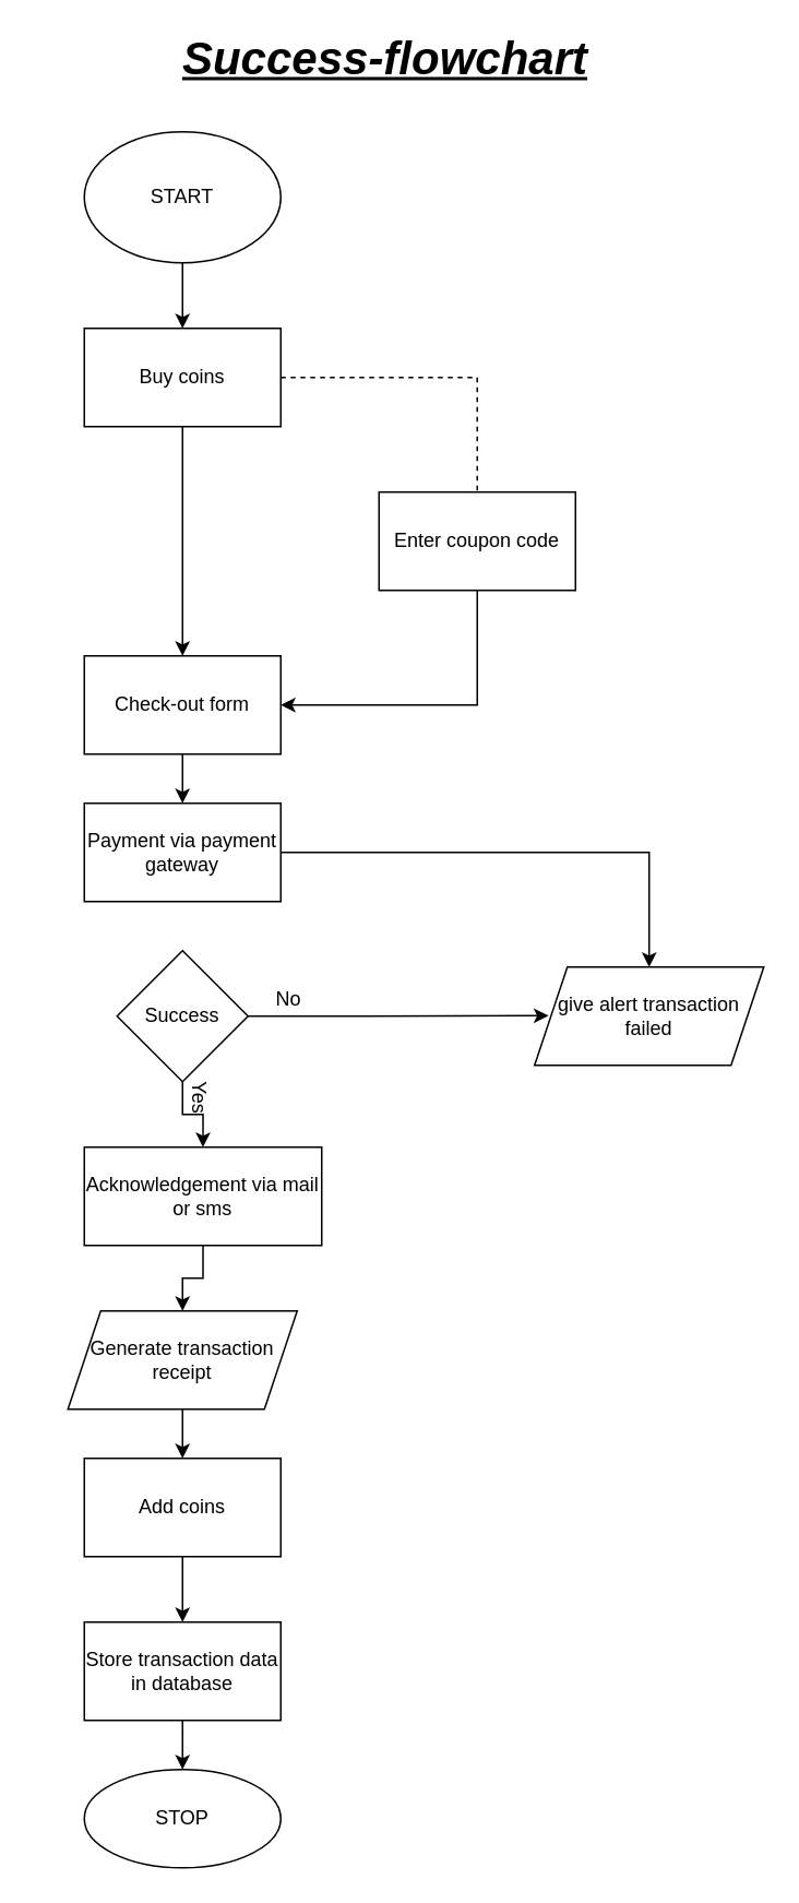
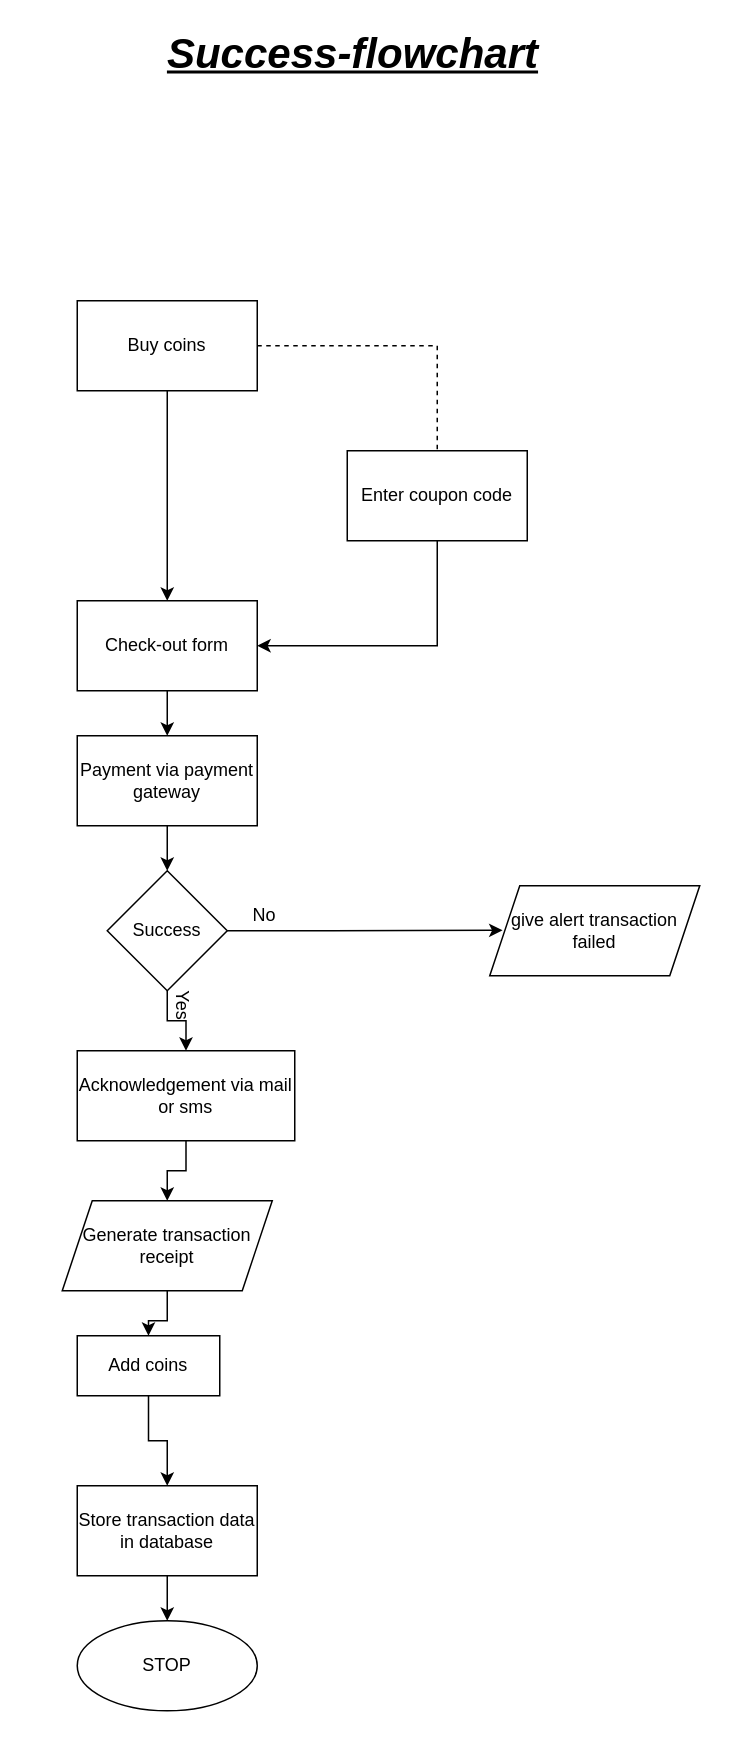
  <mxCell id="0" />
  <mxCell id="1" parent="0" />
- <mxCell id="2" value="" style="edgeStyle=orthogonalEdgeStyle;rounded=0;orthogonalLoop=1;jettySize=auto;html=1;" edge="1" parent="1" source="3" target="5"><mxGeometry relative="1" as="geometry" /></mxCell>
- <mxCell id="3" value="START" style="ellipse;whiteSpace=wrap;html=1;" vertex="1" parent="1"><mxGeometry x="51" y="80" width="120" height="80" as="geometry" /></mxCell>
  <mxCell id="4" style="edgeStyle=orthogonalEdgeStyle;rounded=0;orthogonalLoop=1;jettySize=auto;html=1;entryX=0.5;entryY=0;entryDx=0;entryDy=0;" edge="1" parent="1" source="5" target="9"><mxGeometry relative="1" as="geometry" /></mxCell>
  <mxCell id="5" value="Buy coins" style="whiteSpace=wrap;html=1;" vertex="1" parent="1"><mxGeometry x="51" y="200" width="120" height="60" as="geometry" /></mxCell>
  <mxCell id="6" style="edgeStyle=orthogonalEdgeStyle;rounded=0;orthogonalLoop=1;jettySize=auto;html=1;entryX=1;entryY=0.5;entryDx=0;entryDy=0;" edge="1" parent="1" source="7" target="9"><mxGeometry relative="1" as="geometry"><Array as="points"><mxPoint x="291" y="430" /></Array></mxGeometry></mxCell>
  <mxCell id="7" value="Enter coupon code" style="whiteSpace=wrap;html=1;" vertex="1" parent="1"><mxGeometry x="231" y="300" width="120" height="60" as="geometry" /></mxCell>
  <mxCell id="8" value="" style="edgeStyle=orthogonalEdgeStyle;rounded=0;orthogonalLoop=1;jettySize=auto;html=1;" edge="1" parent="1" source="9" target="11"><mxGeometry relative="1" as="geometry" /></mxCell>
  <mxCell id="9" value="Check-out form" style="whiteSpace=wrap;html=1;" vertex="1" parent="1"><mxGeometry x="51" y="400" width="120" height="60" as="geometry" /></mxCell>
- <mxCell id="10" value="" style="edgeStyle=orthogonalEdgeStyle;rounded=0;orthogonalLoop=1;jettySize=auto;html=1;" edge="1" parent="1" source="11" target="23"><mxGeometry relative="1" as="geometry" /></mxCell>
+ <mxCell id="10" value="" style="edgeStyle=orthogonalEdgeStyle;rounded=0;orthogonalLoop=1;jettySize=auto;html=1;" edge="1" parent="1" source="11" target="13"><mxGeometry relative="1" as="geometry" /></mxCell>
  <mxCell id="11" value="Payment via payment gateway" style="whiteSpace=wrap;html=1;" vertex="1" parent="1"><mxGeometry x="51" y="490" width="120" height="60" as="geometry" /></mxCell>
  <mxCell id="12" style="edgeStyle=orthogonalEdgeStyle;rounded=0;orthogonalLoop=1;jettySize=auto;html=1;entryX=0.5;entryY=0;entryDx=0;entryDy=0;" edge="1" parent="1" source="13" target="15"><mxGeometry relative="1" as="geometry" /></mxCell>
  <mxCell id="13" value="Success" style="rhombus;whiteSpace=wrap;html=1;" vertex="1" parent="1"><mxGeometry x="71" y="580" width="80" height="80" as="geometry" /></mxCell>
  <mxCell id="14" value="" style="edgeStyle=orthogonalEdgeStyle;rounded=0;orthogonalLoop=1;jettySize=auto;html=1;" edge="1" parent="1" source="15" target="24"><mxGeometry relative="1" as="geometry"><mxPoint x="221" y="760" as="targetPoint" /></mxGeometry></mxCell>
  <mxCell id="15" value="Acknowledgement via mail or sms" style="whiteSpace=wrap;html=1;" vertex="1" parent="1"><mxGeometry x="51" y="700" width="145" height="60" as="geometry" /></mxCell>
  <mxCell id="16" value="" style="edgeStyle=orthogonalEdgeStyle;rounded=0;orthogonalLoop=1;jettySize=auto;html=1;exitX=0.5;exitY=1;exitDx=0;exitDy=0;" edge="1" parent="1" source="24" target="18"><mxGeometry relative="1" as="geometry"><mxPoint x="111" y="860" as="sourcePoint" /></mxGeometry></mxCell>
  <mxCell id="17" value="" style="edgeStyle=orthogonalEdgeStyle;rounded=0;orthogonalLoop=1;jettySize=auto;html=1;" edge="1" parent="1" source="18" target="26"><mxGeometry relative="1" as="geometry" /></mxCell>
- <mxCell id="18" value="Add coins" style="whiteSpace=wrap;html=1;" vertex="1" parent="1"><mxGeometry x="51" y="890" width="120" height="60" as="geometry" /></mxCell>
+ <mxCell id="18" value="Add coins" style="whiteSpace=wrap;html=1;" vertex="1" parent="1"><mxGeometry x="51" y="890" width="95" height="40" as="geometry" /></mxCell>
  <mxCell id="19" value="Yes" style="text;html=1;strokeColor=none;fillColor=none;align=center;verticalAlign=middle;whiteSpace=wrap;rounded=0;rotation=90;" vertex="1" parent="1"><mxGeometry x="101" y="660" width="40" height="20" as="geometry" /></mxCell>
  <mxCell id="20" style="edgeStyle=orthogonalEdgeStyle;rounded=0;orthogonalLoop=1;jettySize=auto;html=1;exitX=0;exitY=1;exitDx=0;exitDy=0;entryX=0.061;entryY=0.495;entryDx=0;entryDy=0;entryPerimeter=0;" edge="1" parent="1" source="21" target="23"><mxGeometry relative="1" as="geometry"><Array as="points"><mxPoint x="221" y="620" /></Array></mxGeometry></mxCell>
  <mxCell id="21" value="No" style="text;html=1;strokeColor=none;fillColor=none;align=center;verticalAlign=middle;whiteSpace=wrap;rounded=0;" vertex="1" parent="1"><mxGeometry x="151" y="600" width="50" height="20" as="geometry" /></mxCell>
  <mxCell id="22" value="" style="endArrow=none;dashed=1;html=1;rounded=0;exitX=1;exitY=0.5;exitDx=0;exitDy=0;entryX=0.5;entryY=0;entryDx=0;entryDy=0;" edge="1" parent="1" source="5" target="7"><mxGeometry width="50" height="50" relative="1" as="geometry"><mxPoint x="201" y="240" as="sourcePoint" /><mxPoint x="251" y="190" as="targetPoint" /><Array as="points"><mxPoint x="291" y="230" /></Array></mxGeometry></mxCell>
  <mxCell id="23" value="&lt;span style=&quot;&quot;&gt;give alert&amp;nbsp;transaction failed&lt;/span&gt;" style="shape=parallelogram;perimeter=parallelogramPerimeter;whiteSpace=wrap;html=1;fixedSize=1;" vertex="1" parent="1"><mxGeometry x="326" y="590" width="140" height="60" as="geometry" /></mxCell>
  <mxCell id="24" value="&lt;span style=&quot;&quot;&gt;Generate&amp;nbsp;transaction&lt;/span&gt;&lt;br style=&quot;&quot;&gt;&lt;span style=&quot;&quot;&gt;receipt&lt;/span&gt;" style="shape=parallelogram;perimeter=parallelogramPerimeter;whiteSpace=wrap;html=1;fixedSize=1;" vertex="1" parent="1"><mxGeometry x="41" y="800" width="140" height="60" as="geometry" /></mxCell>
  <mxCell id="25" value="" style="edgeStyle=orthogonalEdgeStyle;rounded=0;orthogonalLoop=1;jettySize=auto;html=1;" edge="1" parent="1" source="26" target="27"><mxGeometry relative="1" as="geometry" /></mxCell>
  <mxCell id="26" value="Store transaction data in database" style="whiteSpace=wrap;html=1;" vertex="1" parent="1"><mxGeometry x="51" y="990" width="120" height="60" as="geometry" /></mxCell>
  <mxCell id="27" value="STOP" style="ellipse;whiteSpace=wrap;html=1;" vertex="1" parent="1"><mxGeometry x="51" y="1080" width="120" height="60" as="geometry" /></mxCell>
  <mxCell id="28" value="Success-flowchart" style="text;html=1;strokeColor=none;fillColor=none;align=center;verticalAlign=middle;whiteSpace=wrap;rounded=0;fontSize=28;fontStyle=7" vertex="1" parent="1"><mxGeometry x="20" y="20" width="430" height="30" as="geometry" /></mxCell>
